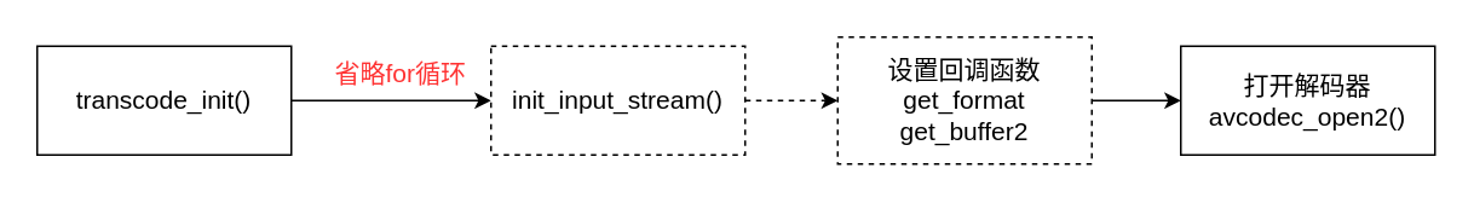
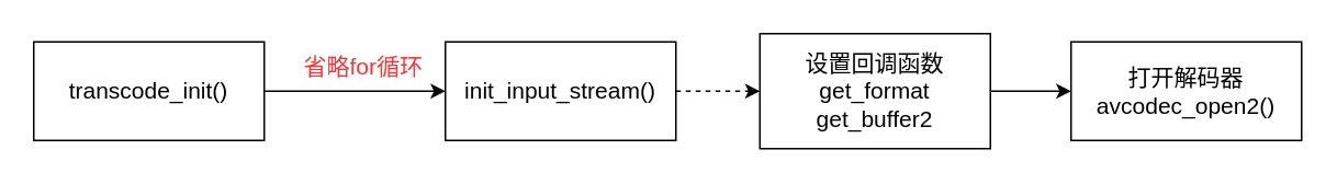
  <mxCell id="0" />
  <mxCell id="1" parent="0" />
  <mxCell id="2" style="edgeStyle=orthogonalEdgeStyle;rounded=0;orthogonalLoop=1;jettySize=auto;html=1;" edge="1" parent="1" source="3" target="7"><mxGeometry relative="1" as="geometry" /></mxCell>
  <mxCell id="3" value="transcode_init()" style="rounded=0;whiteSpace=wrap;html=1;fontSize=14;" parent="1" vertex="1"><mxGeometry x="20" y="25" width="140" height="60" as="geometry" /></mxCell>
  <mxCell id="4" style="edgeStyle=orthogonalEdgeStyle;rounded=0;orthogonalLoop=1;jettySize=auto;html=1;" edge="1" parent="1" source="5" target="8"><mxGeometry relative="1" as="geometry" /></mxCell>
- <mxCell id="5" value="设置回调函数&lt;br&gt;get_format&lt;br&gt;get_buffer2" style="rounded=0;whiteSpace=wrap;html=1;fontSize=14;dashed=1;" vertex="1" parent="1"><mxGeometry x="461" y="20" width="140" height="70" as="geometry" /></mxCell>
+ <mxCell id="5" value="设置回调函数&lt;br&gt;get_format&lt;br&gt;get_buffer2" style="rounded=0;whiteSpace=wrap;html=1;fontSize=14;" vertex="1" parent="1"><mxGeometry x="461" y="20" width="140" height="70" as="geometry" /></mxCell>
  <mxCell id="6" style="edgeStyle=orthogonalEdgeStyle;rounded=0;orthogonalLoop=1;jettySize=auto;html=1;dashed=1;" edge="1" parent="1" source="7" target="5"><mxGeometry relative="1" as="geometry" /></mxCell>
- <mxCell id="7" value="init_input_stream()" style="rounded=0;whiteSpace=wrap;html=1;fontSize=14;dashed=1;" vertex="1" parent="1"><mxGeometry x="270" y="25" width="140" height="60" as="geometry" /></mxCell>
+ <mxCell id="7" value="init_input_stream()" style="rounded=0;whiteSpace=wrap;html=1;fontSize=14;" vertex="1" parent="1"><mxGeometry x="270" y="25" width="140" height="60" as="geometry" /></mxCell>
  <mxCell id="8" value="打开解码器&lt;br&gt;avcodec_open2()" style="rounded=0;whiteSpace=wrap;html=1;fontSize=14;" vertex="1" parent="1"><mxGeometry x="650" y="25" width="140" height="60" as="geometry" /></mxCell>
  <mxCell id="9" value="省略for循环" style="text;strokeColor=none;fillColor=none;html=1;fontSize=14;fontStyle=0;verticalAlign=middle;align=center;fontColor=#FF3333;" vertex="1" parent="1"><mxGeometry x="170" y="20" width="100" height="40" as="geometry" /></mxCell>
